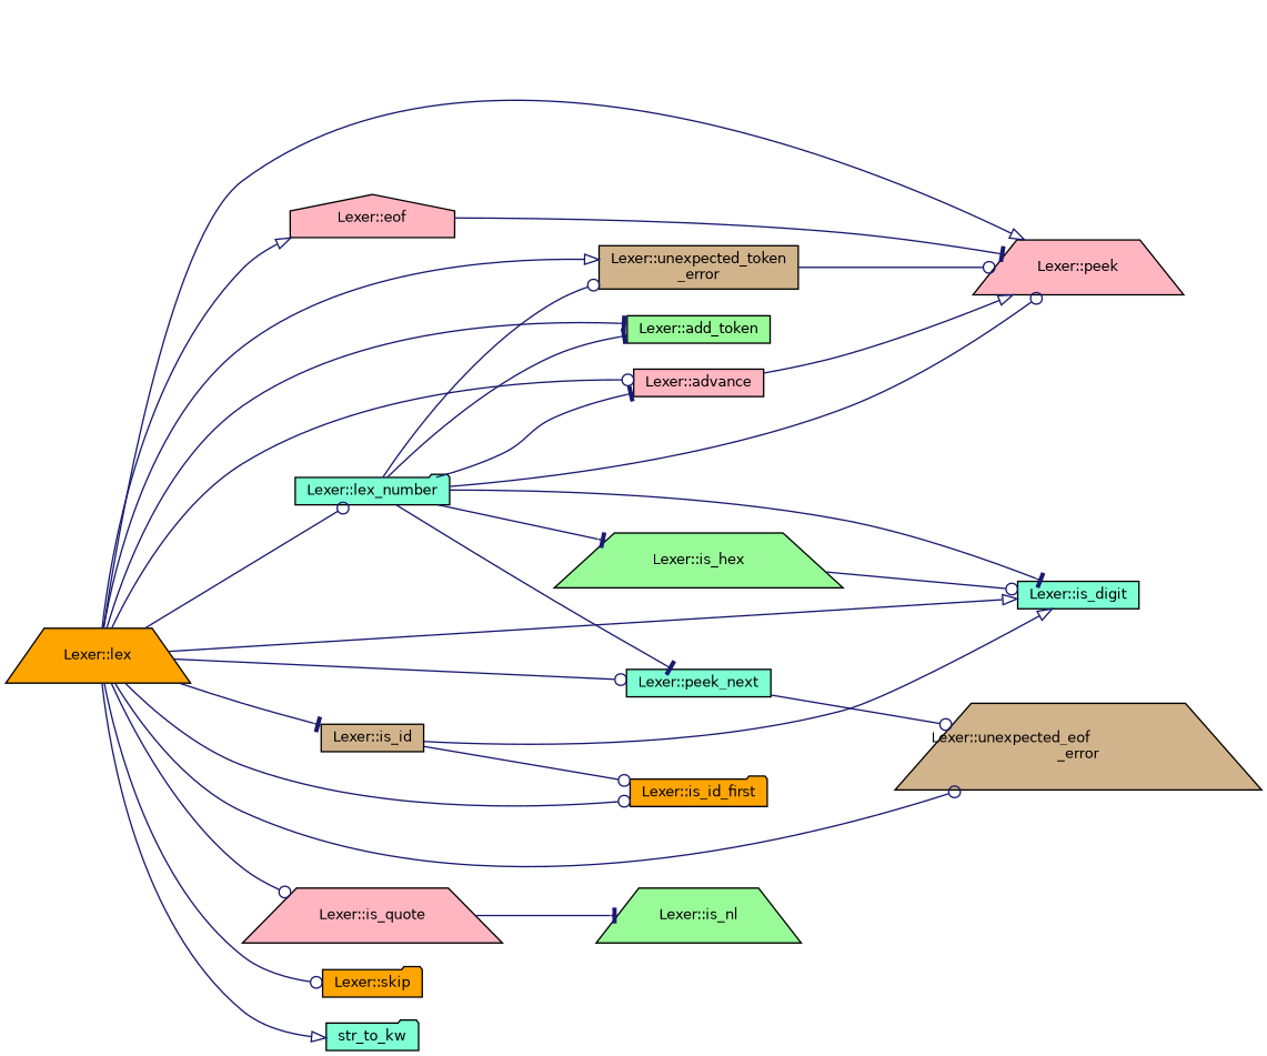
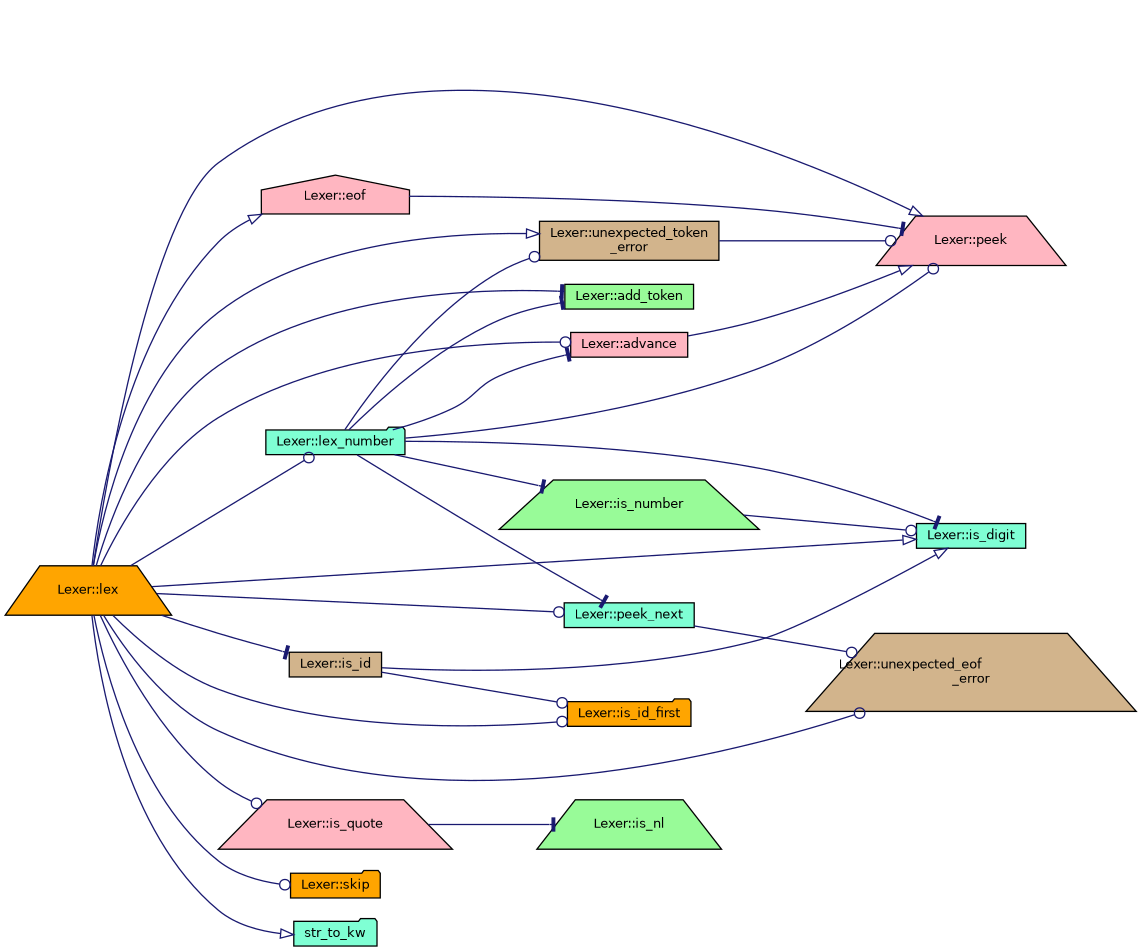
  digraph {
    rankdir=LR
    node [color=black fillcolor=lightpink fontname=Helvetica fontsize=10 shape=trapezium style=filled]
    edge [arrowhead=odot color=midnightblue fontname=Helvetica fontsize=10 labelfontname=Helvetica labelfontsize=10 style=solid]
    n1 [fillcolor=orange fontcolor=black height=0.2 label="Lexer::lex" width=0.4]
    n2 [fillcolor=palegreen height=0.2 label="Lexer::add_token" shape=box width=0.4]
    n3 [height=0.2 label="Lexer::advance" shape=box width=0.4]
    n4 [height=0.2 label="Lexer::peek" width=0.4]
    n5 [height=0.2 label="Lexer::eof" shape=house width=0.4]
    n6 [fillcolor=aquamarine height=0.2 label="Lexer::is_digit" shape=box width=0.4]
    n7 [fillcolor=tan height=0.2 label="Lexer::is_id" shape=box width=0.4]
    n8 [fillcolor=orange height=0.2 label="Lexer::is_id_first" shape=folder width=0.4]
    n9 [height=0.2 label="Lexer::is_quote" width=0.4]
    n10 [fillcolor=aquamarine height=0.2 label="Lexer::lex_number" shape=folder width=0.4]
    n11 [fillcolor=aquamarine height=0.2 label="Lexer::peek_next" shape=box width=0.4]
    n12 [fillcolor=tan height=0.2 label="Lexer::unexpected_eof\l_error" width=0.4]
    n13 [fillcolor=tan height=0.2 label="Lexer::unexpected_token\l_error" shape=box width=0.4]
    n14 [fillcolor=orange height=0.2 label="Lexer::skip" shape=folder width=0.4]
    n15 [fillcolor=aquamarine height=0.2 label=str_to_kw shape=folder width=0.4]
    n16 [fillcolor=palegreen height=0.2 label="Lexer::is_nl" width=0.4]
-   n17 [fillcolor=palegreen height=0.2 label="Lexer::is_hex" width=0.4]
+   n17 [fillcolor=palegreen height=0.2 label="Lexer::is_number" width=0.4]
    n1 -> n2 [arrowhead=tee]
    n1 -> n3
    n1 -> n4 [arrowhead=onormal]
    n1 -> n5 [arrowhead=onormal]
    n1 -> n6 [arrowhead=onormal]
    n1 -> n7 [arrowhead=tee]
    n1 -> n8
    n1 -> n9
    n1 -> n10
    n1 -> n11
    n1 -> n12
    n1 -> n13 [arrowhead=onormal]
    n1 -> n14
    n1 -> n15 [arrowhead=onormal]
    n3 -> n4 [arrowhead=onormal]
    n5 -> n4 [arrowhead=tee]
    n7 -> n6 [arrowhead=onormal]
    n7 -> n8
    n9 -> n16 [arrowhead=tee]
    n10 -> n2 [arrowhead=tee]
    n10 -> n3 [arrowhead=tee]
    n10 -> n4
    n10 -> n6 [arrowhead=tee]
    n10 -> n11 [arrowhead=tee]
    n10 -> n13
    n10 -> n17 [arrowhead=tee]
    n11 -> n12
    n13 -> n4
    n17 -> n6
  }
